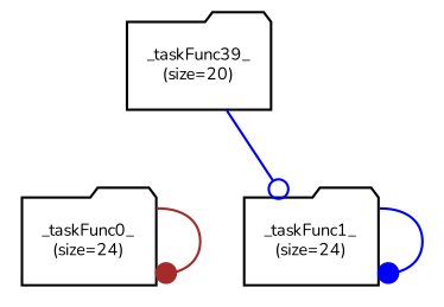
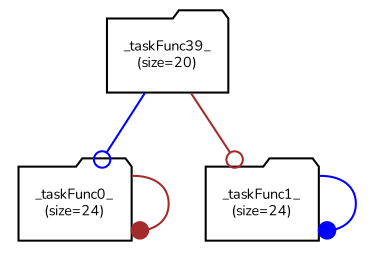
  digraph {
    fontname=Nunito
    rankdir=TB
    node [fontname=Nunito fontsize=7 shape=folder]
    edge [arrowhead=odot color=blue fontname=Nunito]
    n1 [label="_taskFunc39_\n(size=20)"]
    n2 [label="_taskFunc0_\n(size=24)"]
    n3 [label="_taskFunc1_\n(size=24)"]
-   n1 -> n3
+   n1 -> n2
+   n1 -> n3 [color=brown]
    n2 -> n2 [arrowhead=dot color=brown]
    n3 -> n3 [arrowhead=dot]
  }
